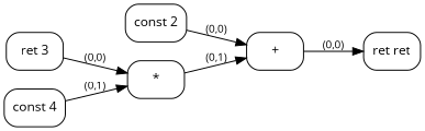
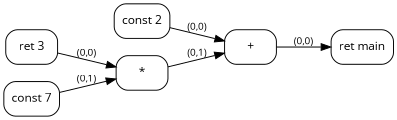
  digraph {
    fontname="Open Sans"
    rankdir=LR
    node [fontname="Open Sans" fontsize=12 shape=box style=rounded]
    edge [fontname="Open Sans" fontsize=10]
    n1 [label="const 2"]
    n2 [label="+"]
-   n3 [label="ret ret"]
+   n3 [label="ret main"]
    n4 [label="ret 3"]
    n5 [label="*"]
-   n6 [label="const 4"]
+   n6 [label="const 7"]
    n1 -> n2 [label="(0,0)"]
    n2 -> n3 [label="(0,0)"]
    n4 -> n5 [label="(0,0)"]
    n5 -> n2 [label="(0,1)"]
    n6 -> n5 [label="(0,1)"]
  }
